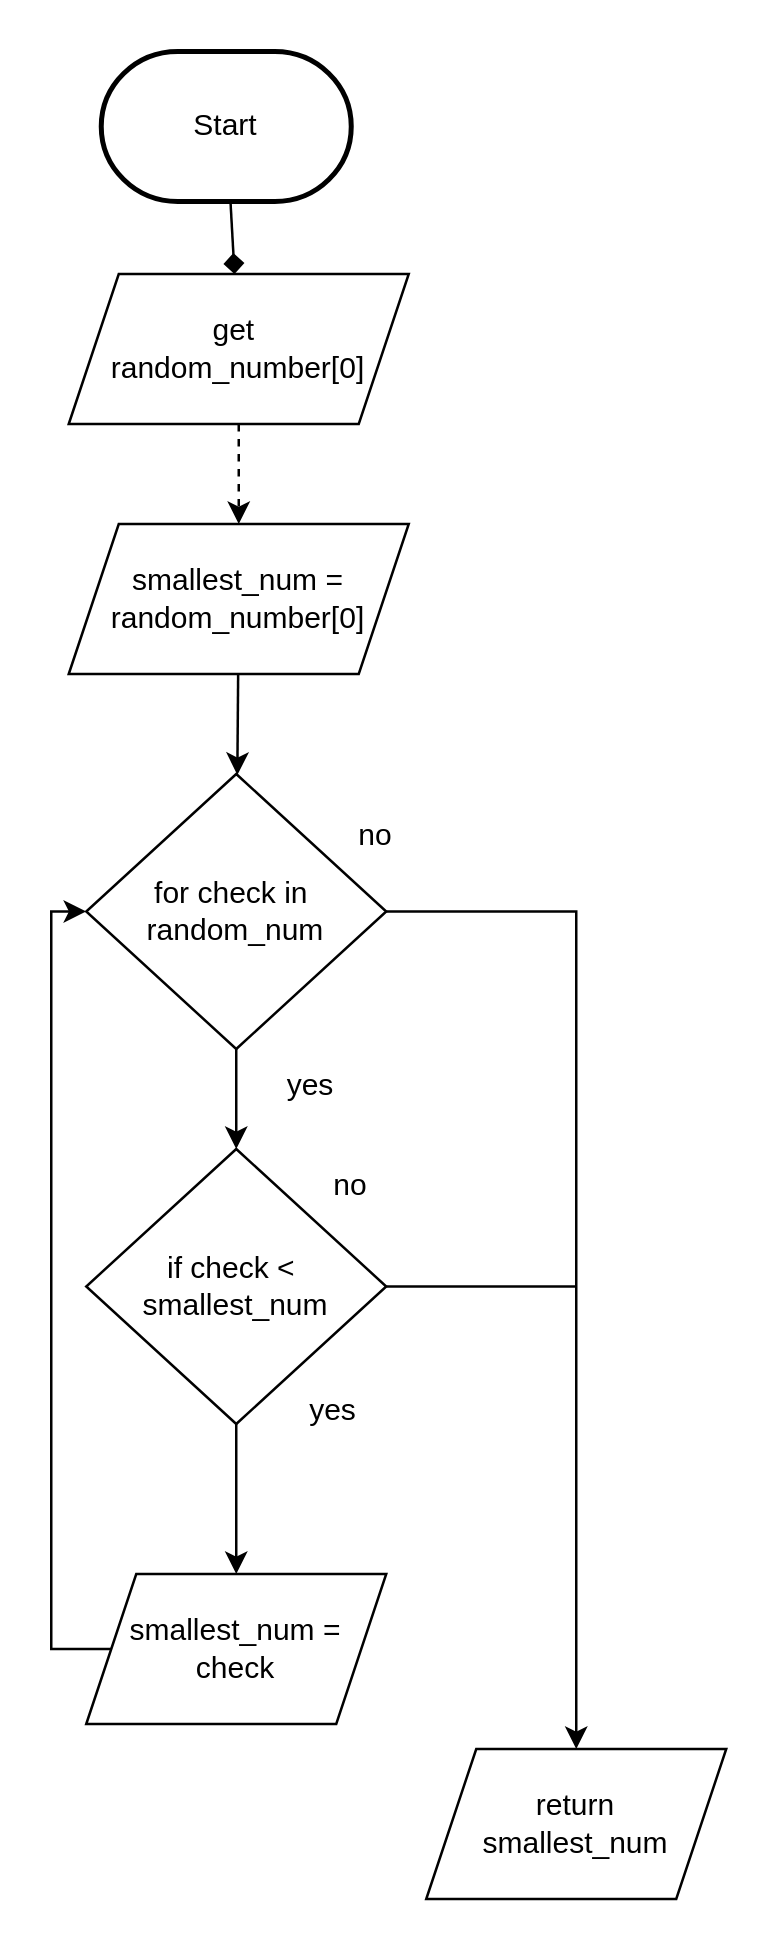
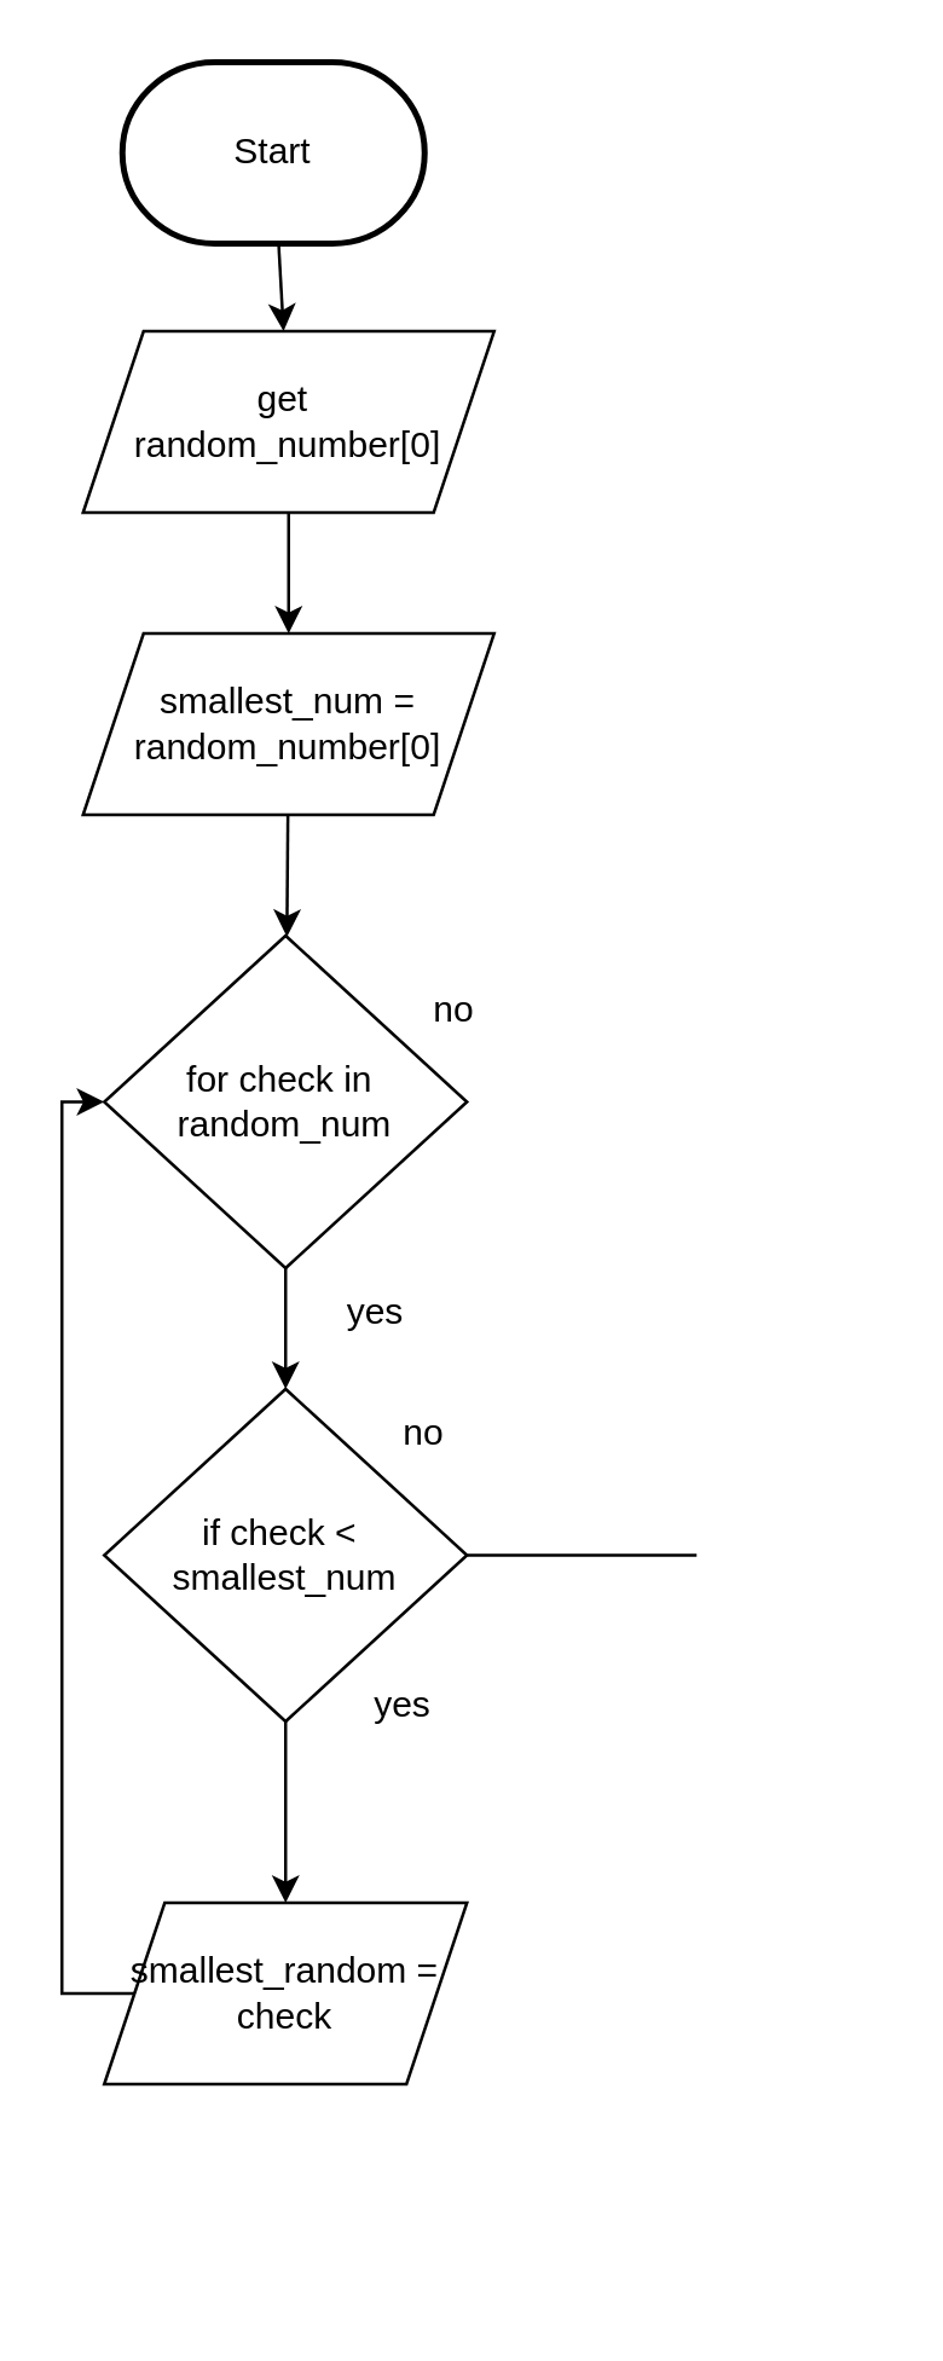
  <mxCell id="0" />
  <mxCell id="1" parent="0" />
- <mxCell id="2" value="" style="edgeStyle=none;html=1;startArrow=none;dashed=1;" parent="1" source="20" target="13" edge="1"><mxGeometry relative="1" as="geometry" /></mxCell>
- <mxCell id="3" value="" style="edgeStyle=none;html=1;endArrow=diamond;" edge="1" parent="1" source="4" target="20"><mxGeometry relative="1" as="geometry" /></mxCell>
+ <mxCell id="2" value="" style="edgeStyle=none;html=1;startArrow=none;" parent="1" source="20" target="13" edge="1"><mxGeometry relative="1" as="geometry" /></mxCell>
+ <mxCell id="3" value="" style="edgeStyle=none;html=1;" edge="1" parent="1" source="4" target="20"><mxGeometry relative="1" as="geometry" /></mxCell>
  <mxCell id="4" value="Start" style="strokeWidth=2;html=1;shape=mxgraph.flowchart.terminator;whiteSpace=wrap;" parent="1" vertex="1"><mxGeometry x="40" y="20" width="100" height="60" as="geometry" /></mxCell>
  <mxCell id="5" value="" style="edgeStyle=none;html=1;" parent="1" source="7" target="16" edge="1"><mxGeometry relative="1" as="geometry" /></mxCell>
- <mxCell id="6" style="edgeStyle=none;html=1;entryX=0.5;entryY=0;entryDx=0;entryDy=0;endArrow=classic;endFill=1;rounded=0;" parent="1" source="7" target="19" edge="1"><mxGeometry relative="1" as="geometry"><Array as="points"><mxPoint x="230" y="364" /></Array></mxGeometry></mxCell>
  <mxCell id="7" value="for check in&amp;nbsp;&lt;br&gt;random_num" style="rhombus;whiteSpace=wrap;html=1;" parent="1" vertex="1"><mxGeometry x="34" y="309" width="120" height="110" as="geometry" /></mxCell>
  <mxCell id="8" style="edgeStyle=none;html=1;entryX=0;entryY=0.5;entryDx=0;entryDy=0;rounded=0;exitX=0;exitY=0.5;exitDx=0;exitDy=0;" parent="1" source="11" target="7" edge="1"><mxGeometry relative="1" as="geometry"><Array as="points"><mxPoint x="20" y="659" /><mxPoint x="20" y="364" /></Array></mxGeometry></mxCell>
  <mxCell id="9" value="yes" style="text;html=1;strokeColor=none;fillColor=none;align=center;verticalAlign=middle;whiteSpace=wrap;rounded=0;" parent="1" vertex="1"><mxGeometry x="94" y="419" width="60" height="30" as="geometry" /></mxCell>
  <mxCell id="10" value="no" style="text;html=1;strokeColor=none;fillColor=none;align=center;verticalAlign=middle;whiteSpace=wrap;rounded=0;" parent="1" vertex="1"><mxGeometry x="120" y="319" width="60" height="30" as="geometry" /></mxCell>
- <mxCell id="11" value="smallest_num =&lt;br&gt;check" style="shape=parallelogram;perimeter=parallelogramPerimeter;whiteSpace=wrap;html=1;fixedSize=1;" parent="1" vertex="1"><mxGeometry x="34" y="629" width="120" height="60" as="geometry" /></mxCell>
+ <mxCell id="11" value="smallest_random =&lt;br&gt;check" style="shape=parallelogram;perimeter=parallelogramPerimeter;whiteSpace=wrap;html=1;fixedSize=1;" parent="1" vertex="1"><mxGeometry x="34" y="629" width="120" height="60" as="geometry" /></mxCell>
  <mxCell id="12" value="" style="edgeStyle=none;html=1;" parent="1" source="13" target="7" edge="1"><mxGeometry relative="1" as="geometry" /></mxCell>
  <mxCell id="13" value="smallest_num = random_number[0]" style="shape=parallelogram;perimeter=parallelogramPerimeter;whiteSpace=wrap;html=1;fixedSize=1;" parent="1" vertex="1"><mxGeometry x="27" y="209" width="136" height="60" as="geometry" /></mxCell>
  <mxCell id="14" style="edgeStyle=none;html=1;entryX=0.5;entryY=0;entryDx=0;entryDy=0;" parent="1" source="16" target="11" edge="1"><mxGeometry relative="1" as="geometry" /></mxCell>
  <mxCell id="15" style="edgeStyle=none;html=1;endArrow=none;endFill=0;" parent="1" source="16" edge="1"><mxGeometry relative="1" as="geometry"><mxPoint x="230" y="514" as="targetPoint" /></mxGeometry></mxCell>
  <mxCell id="16" value="if check &amp;lt;&amp;nbsp;&lt;br&gt;smallest_num" style="rhombus;whiteSpace=wrap;html=1;" parent="1" vertex="1"><mxGeometry x="34" y="459" width="120" height="110" as="geometry" /></mxCell>
  <mxCell id="17" value="no" style="text;html=1;strokeColor=none;fillColor=none;align=center;verticalAlign=middle;whiteSpace=wrap;rounded=0;" parent="1" vertex="1"><mxGeometry x="110" y="459" width="60" height="30" as="geometry" /></mxCell>
  <mxCell id="18" value="yes" style="text;html=1;strokeColor=none;fillColor=none;align=center;verticalAlign=middle;whiteSpace=wrap;rounded=0;" parent="1" vertex="1"><mxGeometry x="103" y="549" width="60" height="30" as="geometry" /></mxCell>
- <mxCell id="19" value="return&lt;br&gt;smallest_num" style="shape=parallelogram;perimeter=parallelogramPerimeter;whiteSpace=wrap;html=1;fixedSize=1;" parent="1" vertex="1"><mxGeometry x="170" y="699" width="120" height="60" as="geometry" /></mxCell>
  <mxCell id="20" value="get&amp;nbsp;&lt;br&gt;&lt;span style=&quot;font-family: &amp;#34;helvetica&amp;#34;&quot;&gt;random_number[0]&lt;/span&gt;" style="shape=parallelogram;perimeter=parallelogramPerimeter;whiteSpace=wrap;html=1;fixedSize=1;" vertex="1" parent="1"><mxGeometry x="27" y="109" width="136" height="60" as="geometry" /></mxCell>
